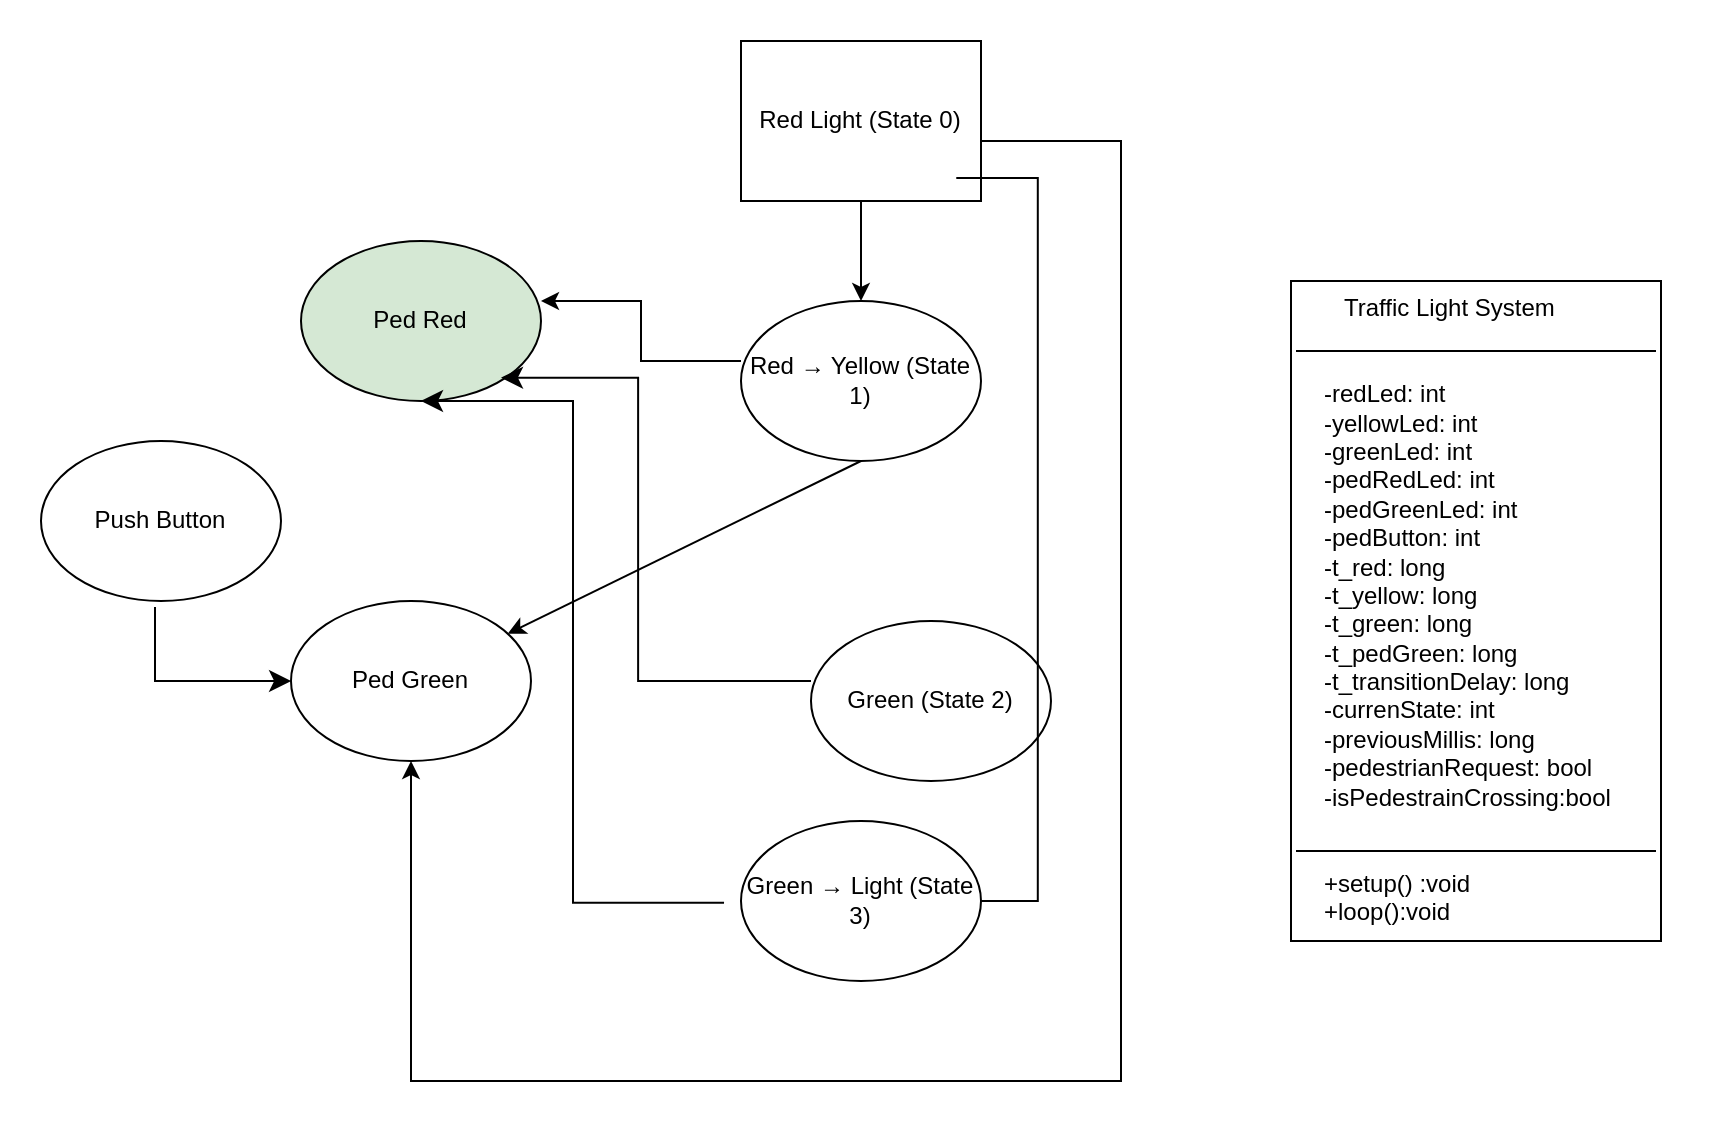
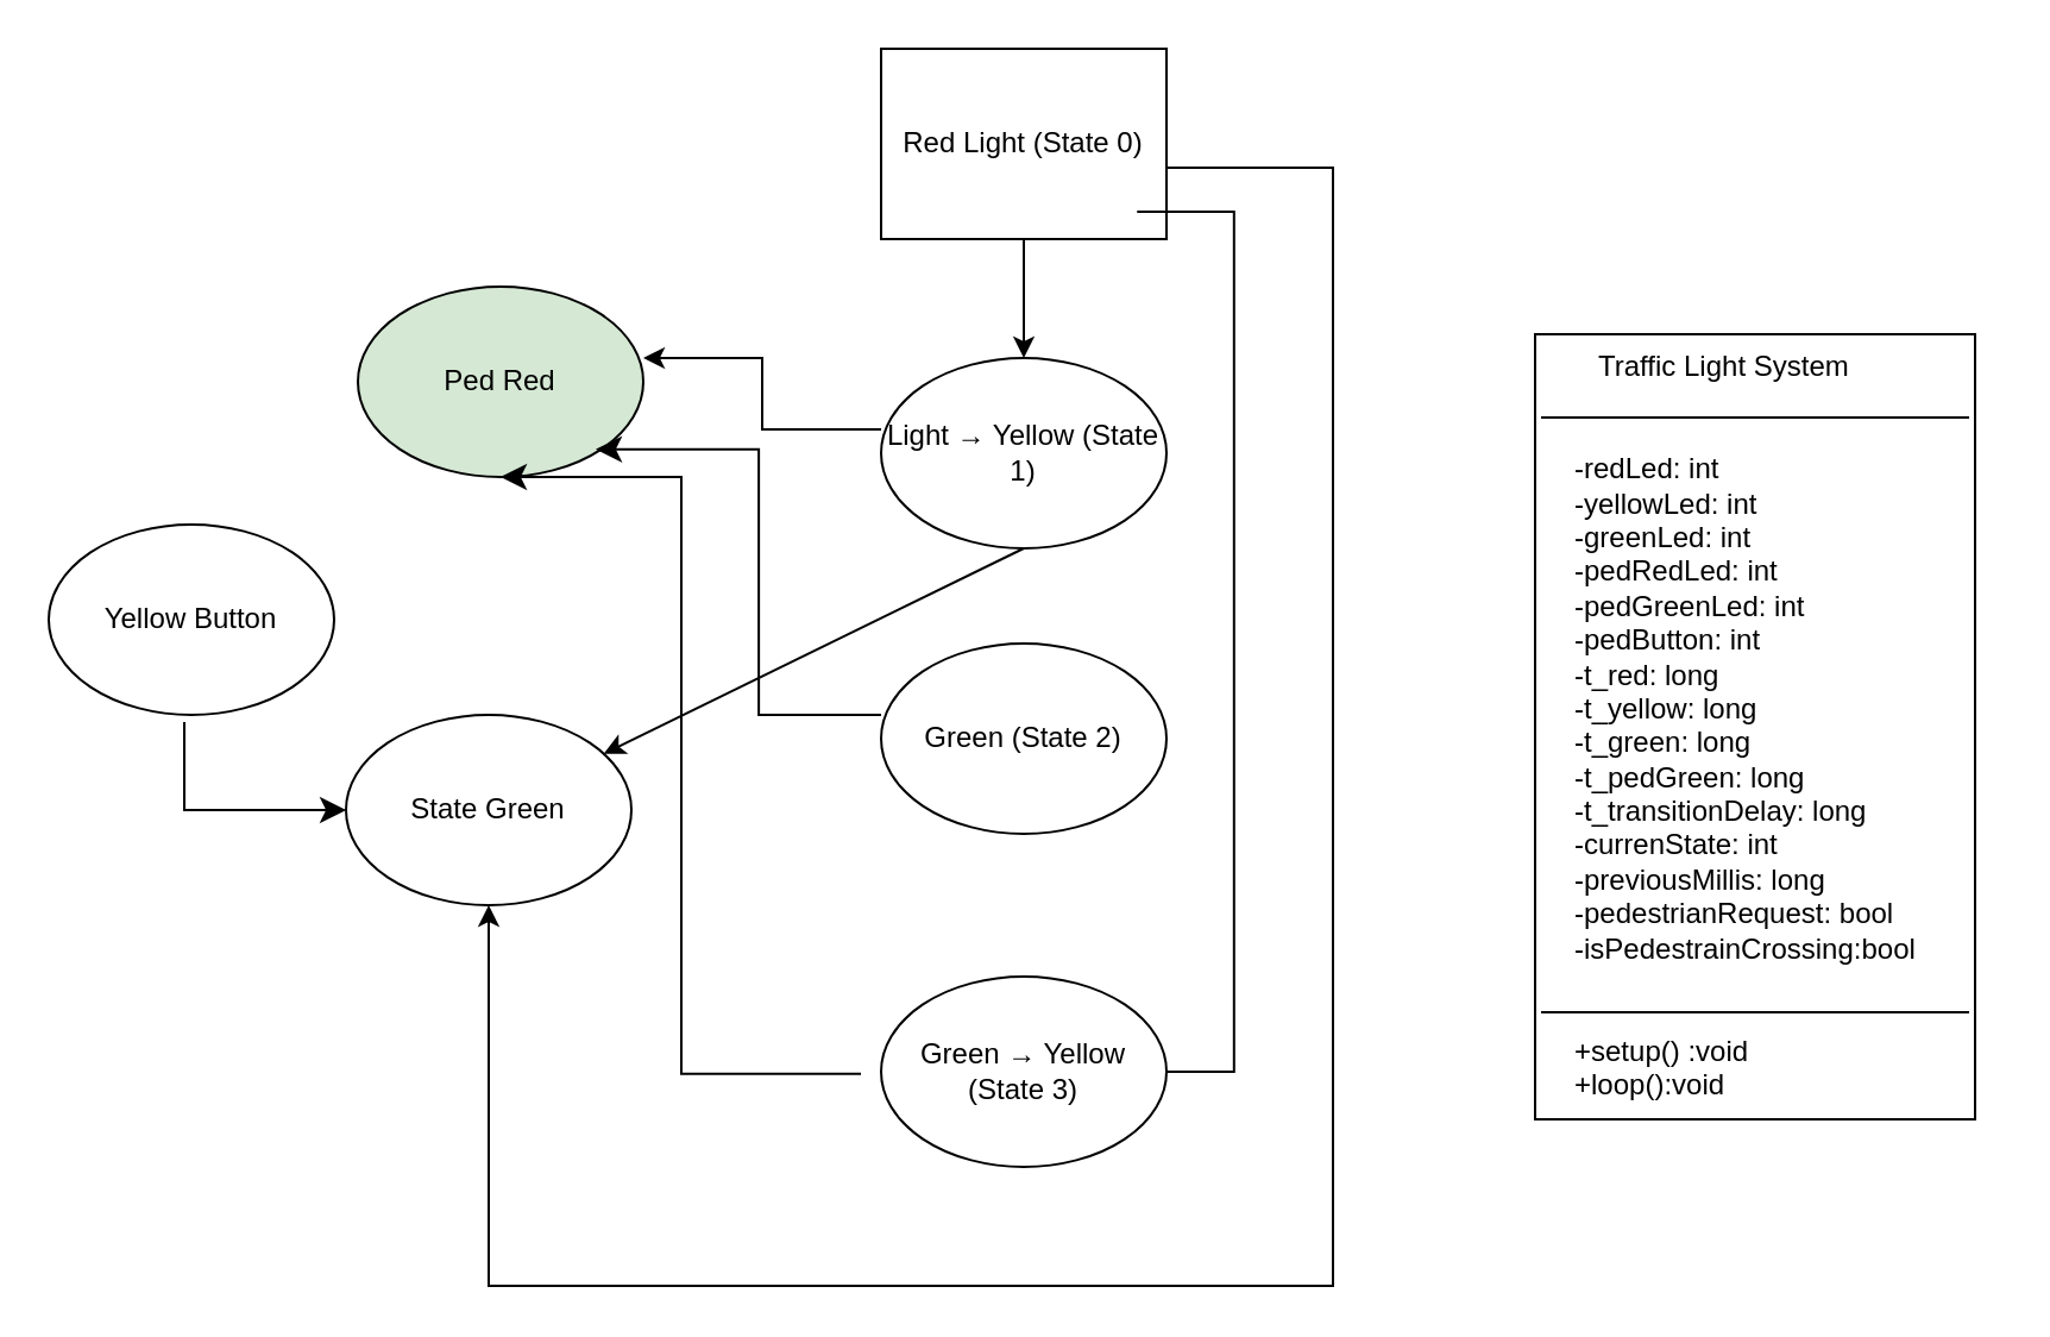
  <mxCell id="0" />
  <mxCell id="1" parent="0" />
  <mxCell id="2" value="Red Light (State 0)" style="whiteSpace=wrap;html=1;rounded=0;" parent="1" vertex="1"><mxGeometry x="370" y="20" width="120" height="80" as="geometry" /></mxCell>
  <mxCell id="3" value="" style="edgeStyle=orthogonalEdgeStyle;rounded=0;orthogonalLoop=1;jettySize=auto;html=1;" edge="1" parent="1"><mxGeometry relative="1" as="geometry"><mxPoint x="370" y="180" as="sourcePoint" /><mxPoint x="270" y="150" as="targetPoint" /><Array as="points"><mxPoint x="320" y="180" /><mxPoint x="320" y="150" /></Array></mxGeometry></mxCell>
- <mxCell id="4" value="Red → Yellow (State 1)" style="ellipse;whiteSpace=wrap;html=1;" parent="1" vertex="1"><mxGeometry x="370" y="150" width="120" height="80" as="geometry" /></mxCell>
- <mxCell id="5" value="Green (State 2)" style="ellipse;whiteSpace=wrap;html=1;" parent="1" vertex="1"><mxGeometry x="405" y="310" width="120" height="80" as="geometry" /></mxCell>
- <mxCell id="6" value="Green → Light (State 3)" style="ellipse;whiteSpace=wrap;html=1;" parent="1" vertex="1"><mxGeometry x="370" y="410" width="120" height="80" as="geometry" /></mxCell>
+ <mxCell id="4" value="Light → Yellow (State 1)" style="ellipse;whiteSpace=wrap;html=1;" parent="1" vertex="1"><mxGeometry x="370" y="150" width="120" height="80" as="geometry" /></mxCell>
+ <mxCell id="5" value="Green (State 2)" style="ellipse;whiteSpace=wrap;html=1;" parent="1" vertex="1"><mxGeometry x="370" y="270" width="120" height="80" as="geometry" /></mxCell>
+ <mxCell id="6" value="Green → Yellow (State 3)" style="ellipse;whiteSpace=wrap;html=1;" parent="1" vertex="1"><mxGeometry x="370" y="410" width="120" height="80" as="geometry" /></mxCell>
  <mxCell id="7" style="edgeStyle=orthogonalEdgeStyle;rounded=0;orthogonalLoop=1;jettySize=auto;html=1;exitX=0.5;exitY=1;exitDx=0;exitDy=0;entryX=0.5;entryY=0;entryDx=0;entryDy=0;" parent="1" source="2" target="4" edge="1"><mxGeometry relative="1" as="geometry"><Array as="points"><mxPoint x="430" y="140" /><mxPoint x="430" y="140" /></Array></mxGeometry></mxCell>
  <mxCell id="8" value="" style="rounded=0;whiteSpace=wrap;html=1;" parent="1" vertex="1"><mxGeometry x="645" y="140" width="185" height="330" as="geometry" /></mxCell>
  <mxCell id="9" value="" style="line;strokeWidth=1;rotatable=0;dashed=0;labelPosition=right;align=left;verticalAlign=middle;spacingTop=0;spacingLeft=6;points=[];portConstraint=eastwest;" parent="1" vertex="1"><mxGeometry x="647.5" y="170" width="180" height="10" as="geometry" /></mxCell>
  <mxCell id="10" value="&amp;nbsp; &amp;nbsp;Traffic Light System&lt;div&gt;&lt;br&gt;&lt;/div&gt;&lt;div&gt;&lt;br&gt;&lt;/div&gt;&lt;div&gt;-redLed: int&lt;/div&gt;&lt;div&gt;-yellowLed: int&lt;/div&gt;&lt;div&gt;-greenLed: int&lt;/div&gt;&lt;div&gt;-pedRedLed: int&lt;/div&gt;&lt;div&gt;-pedGreenLed: int&lt;/div&gt;&lt;div&gt;-pedButton: int&lt;/div&gt;&lt;div&gt;-t_red: long&lt;/div&gt;&lt;div&gt;-t_yellow: long&lt;/div&gt;&lt;div&gt;-t_green: long&lt;/div&gt;&lt;div&gt;-t_pedGreen: long&lt;/div&gt;&lt;div&gt;-t_transitionDelay: long&lt;/div&gt;&lt;div&gt;-currenState: int&lt;/div&gt;&lt;div&gt;-previousMillis: long&lt;/div&gt;&lt;div&gt;-pedestrianRequest: bool&lt;/div&gt;&lt;div&gt;-isPedestrainCrossing:bool&lt;/div&gt;&lt;div&gt;&lt;br&gt;&lt;/div&gt;&lt;div&gt;&lt;br&gt;&lt;/div&gt;&lt;div&gt;+setup() :void&lt;/div&gt;&lt;div&gt;+loop():void&lt;/div&gt;" style="text;whiteSpace=wrap;html=1;" parent="1" vertex="1"><mxGeometry x="660" y="140" width="180" height="340" as="geometry" /></mxCell>
  <mxCell id="11" value="" style="line;strokeWidth=1;rotatable=0;dashed=0;labelPosition=right;align=left;verticalAlign=middle;spacingTop=0;spacingLeft=6;points=[];portConstraint=eastwest;" parent="1" vertex="1"><mxGeometry x="647.5" y="360" width="180" height="130" as="geometry" /></mxCell>
  <mxCell id="12" value="Ped Red" style="ellipse;whiteSpace=wrap;html=1;fillColor=#d5e8d4;" vertex="1" parent="1"><mxGeometry x="150" y="120" width="120" height="80" as="geometry" /></mxCell>
- <mxCell id="13" value="Ped Green" style="ellipse;whiteSpace=wrap;html=1;" vertex="1" parent="1"><mxGeometry x="145" y="300" width="120" height="80" as="geometry" /></mxCell>
+ <mxCell id="13" value="State Green" style="ellipse;whiteSpace=wrap;html=1;" vertex="1" parent="1"><mxGeometry x="145" y="300" width="120" height="80" as="geometry" /></mxCell>
  <mxCell id="14" style="edgeStyle=orthogonalEdgeStyle;rounded=0;orthogonalLoop=1;jettySize=auto;html=1;exitX=1;exitY=0.5;exitDx=0;exitDy=0;entryX=0.5;entryY=1;entryDx=0;entryDy=0;" edge="1" parent="1" source="2" target="13"><mxGeometry relative="1" as="geometry"><mxPoint x="560" y="70" as="sourcePoint" /><mxPoint x="190" y="530" as="targetPoint" /><Array as="points"><mxPoint x="490" y="70" /><mxPoint x="560" y="70" /><mxPoint x="560" y="540" /><mxPoint x="205" y="540" /></Array></mxGeometry></mxCell>
  <mxCell id="15" value="" style="edgeStyle=elbowEdgeStyle;elbow=horizontal;endArrow=classic;html=1;curved=0;rounded=0;endSize=8;startSize=8;entryX=0.687;entryY=0.979;entryDx=0;entryDy=0;entryPerimeter=0;exitX=0;exitY=0.375;exitDx=0;exitDy=0;exitPerimeter=0;" edge="1" parent="1" source="5"><mxGeometry width="50" height="50" relative="1" as="geometry"><mxPoint x="360" y="300" as="sourcePoint" /><mxPoint x="250" y="188.32" as="targetPoint" /><Array as="points"><mxPoint x="318.56" y="170" /></Array></mxGeometry></mxCell>
  <mxCell id="16" value="" style="edgeStyle=elbowEdgeStyle;elbow=horizontal;endArrow=classic;html=1;curved=0;rounded=0;endSize=8;startSize=8;exitX=0;exitY=0.5;exitDx=0;exitDy=0;entryX=0.5;entryY=1;entryDx=0;entryDy=0;" edge="1" parent="1" target="12"><mxGeometry width="50" height="50" relative="1" as="geometry"><mxPoint x="361.52" y="450.88" as="sourcePoint" /><mxPoint x="210" y="230" as="targetPoint" /></mxGeometry></mxCell>
  <mxCell id="17" style="edgeStyle=orthogonalEdgeStyle;rounded=0;orthogonalLoop=1;jettySize=auto;html=1;entryX=0.936;entryY=0.486;entryDx=0;entryDy=0;entryPerimeter=0;" edge="1" parent="1"><mxGeometry relative="1" as="geometry"><mxPoint x="230" y="540" as="sourcePoint" /><mxPoint x="230" y="540" as="targetPoint" /></mxGeometry></mxCell>
  <mxCell id="18" value="" style="edgeStyle=elbowEdgeStyle;elbow=horizontal;endArrow=none;html=1;curved=0;rounded=0;endSize=8;startSize=8;exitX=1;exitY=0.5;exitDx=0;exitDy=0;entryX=0.897;entryY=0.857;entryDx=0;entryDy=0;entryPerimeter=0;" edge="1" parent="1" source="6" target="2"><mxGeometry width="50" height="50" relative="1" as="geometry"><mxPoint x="508.4" y="461.8" as="sourcePoint" /><mxPoint x="500" y="88.2" as="targetPoint" /><Array as="points"><mxPoint x="518.4" y="101.8" /><mxPoint x="538.4" y="271.8" /></Array></mxGeometry></mxCell>
  <mxCell id="19" value="" style="endArrow=classic;html=1;rounded=0;exitX=0.5;exitY=1;exitDx=0;exitDy=0;" edge="1" parent="1" source="4" target="13"><mxGeometry width="50" height="50" relative="1" as="geometry"><mxPoint x="310" y="370" as="sourcePoint" /><mxPoint x="360" y="320" as="targetPoint" /></mxGeometry></mxCell>
- <mxCell id="20" value="Push Button" style="ellipse;whiteSpace=wrap;html=1;" vertex="1" parent="1"><mxGeometry x="20" y="220" width="120" height="80" as="geometry" /></mxCell>
+ <mxCell id="20" value="Yellow Button" style="ellipse;whiteSpace=wrap;html=1;" vertex="1" parent="1"><mxGeometry x="20" y="220" width="120" height="80" as="geometry" /></mxCell>
  <mxCell id="21" value="" style="edgeStyle=segmentEdgeStyle;endArrow=classic;html=1;curved=0;rounded=0;endSize=8;startSize=8;exitX=0.433;exitY=1.038;exitDx=0;exitDy=0;exitPerimeter=0;" edge="1" parent="1"><mxGeometry width="50" height="50" relative="1" as="geometry"><mxPoint x="77" y="303.04" as="sourcePoint" /><mxPoint x="145.04" y="340" as="targetPoint" /><Array as="points"><mxPoint x="77.04" y="340" /></Array></mxGeometry></mxCell>
